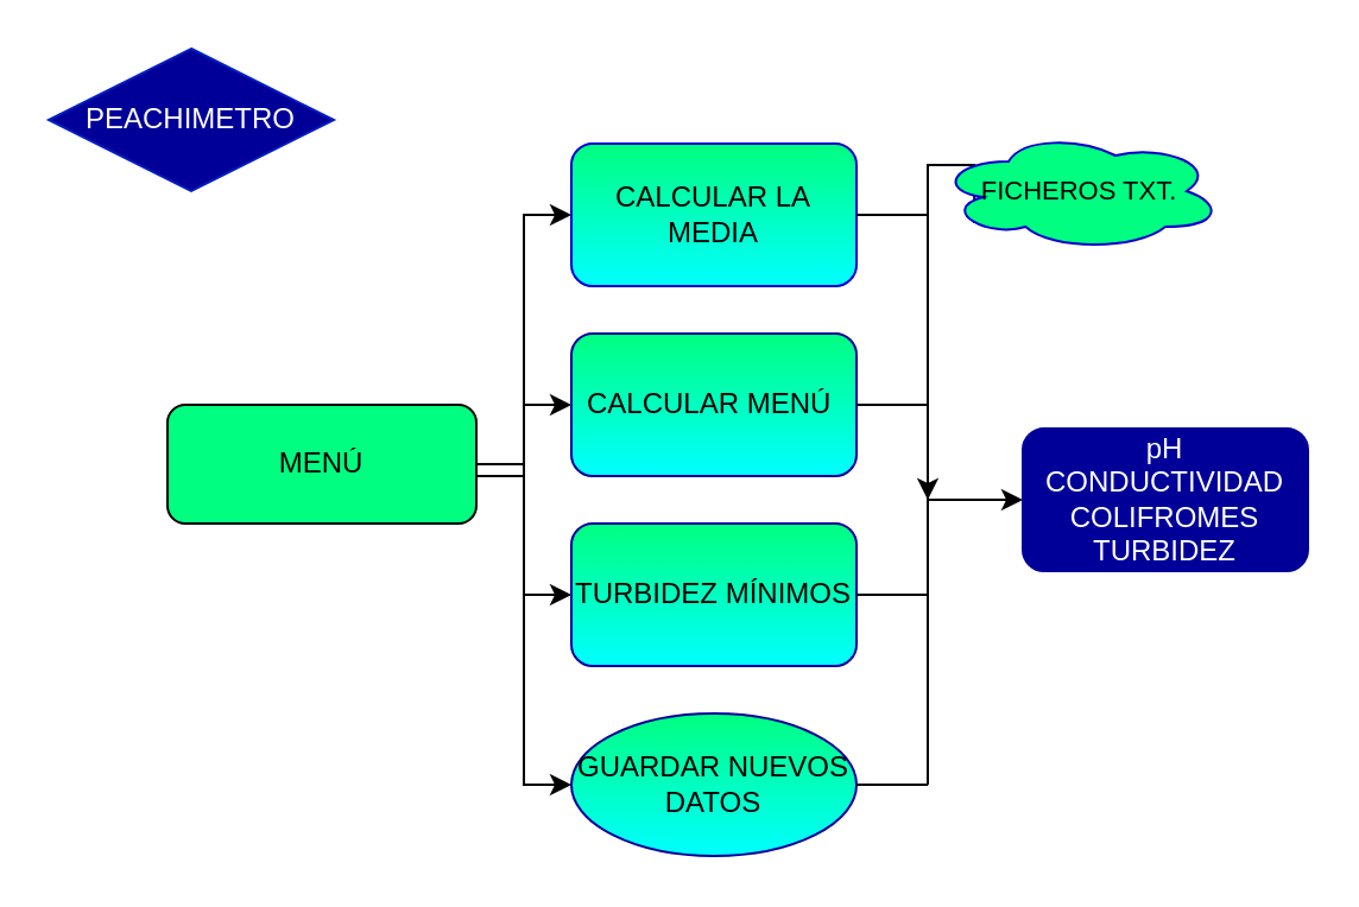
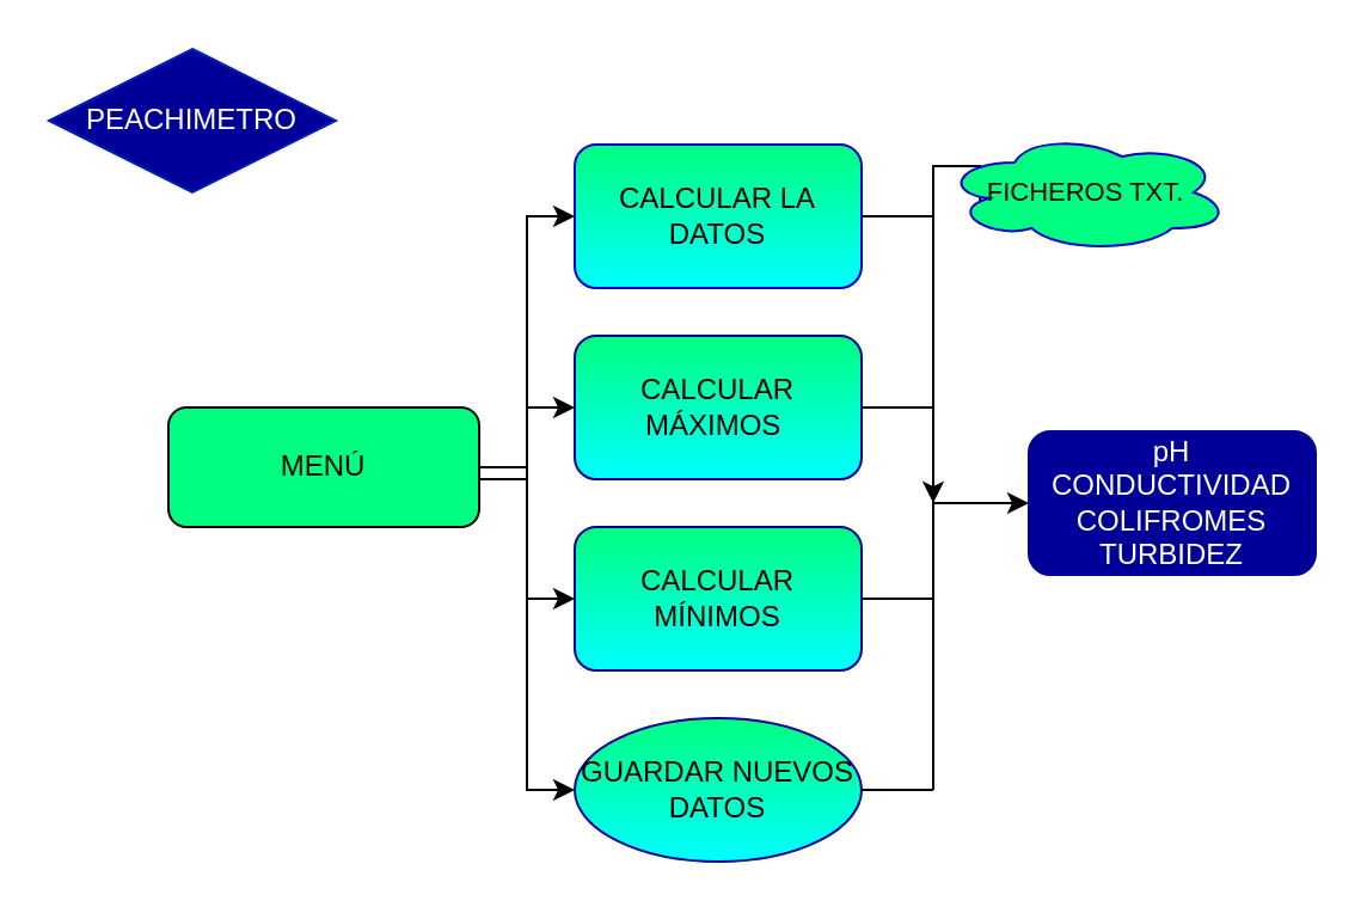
  <mxCell id="0" />
  <mxCell id="1" parent="0" />
  <mxCell id="2" value="PEACHIMETRO" style="rhombus;whiteSpace=wrap;html=1;strokeColor=#001DBC;fontColor=#ffffff;fillColor=#000099;" parent="1" vertex="1"><mxGeometry x="20" y="20" width="120" height="60" as="geometry" /></mxCell>
  <mxCell id="3" style="edgeStyle=orthogonalEdgeStyle;rounded=0;orthogonalLoop=1;jettySize=auto;html=1;exitX=1;exitY=0.5;exitDx=0;exitDy=0;entryX=0;entryY=0.5;entryDx=0;entryDy=0;" parent="1" source="7" target="8" edge="1"><mxGeometry relative="1" as="geometry"><Array as="points"><mxPoint x="220" y="90" /></Array></mxGeometry></mxCell>
  <mxCell id="4" style="edgeStyle=orthogonalEdgeStyle;rounded=0;orthogonalLoop=1;jettySize=auto;html=1;exitX=1;exitY=0.5;exitDx=0;exitDy=0;entryX=0;entryY=0.5;entryDx=0;entryDy=0;" parent="1" source="7" target="10" edge="1"><mxGeometry relative="1" as="geometry"><Array as="points"><mxPoint x="220" y="170" /></Array></mxGeometry></mxCell>
  <mxCell id="5" style="edgeStyle=orthogonalEdgeStyle;rounded=0;orthogonalLoop=1;jettySize=auto;html=1;exitX=1;exitY=0.75;exitDx=0;exitDy=0;entryX=0;entryY=0.5;entryDx=0;entryDy=0;" parent="1" source="7" target="11" edge="1"><mxGeometry relative="1" as="geometry"><Array as="points"><mxPoint x="200" y="200" /><mxPoint x="220" y="200" /><mxPoint x="220" y="250" /></Array></mxGeometry></mxCell>
  <mxCell id="6" style="edgeStyle=orthogonalEdgeStyle;rounded=0;orthogonalLoop=1;jettySize=auto;html=1;exitX=1;exitY=0.5;exitDx=0;exitDy=0;entryX=0;entryY=0.5;entryDx=0;entryDy=0;" parent="1" source="7" target="12" edge="1"><mxGeometry relative="1" as="geometry"><Array as="points"><mxPoint x="220" y="330" /></Array></mxGeometry></mxCell>
  <mxCell id="7" value="MENÚ" style="whiteSpace=wrap;html=1;rounded=1;fillColor=#00ff80;" parent="1" vertex="1"><mxGeometry x="70" y="170" width="130" height="50" as="geometry" /></mxCell>
- <mxCell id="8" value="&lt;font color=&quot;#000000&quot;&gt;CALCULAR LA MEDIA&lt;/font&gt;" style="rounded=1;whiteSpace=wrap;html=1;fillColor=#00FF80;gradientColor=#00FFFF;strokeColor=#0000CC;" parent="1" vertex="1"><mxGeometry x="240" y="60" width="120" height="60" as="geometry" /></mxCell>
+ <mxCell id="8" value="&lt;font color=&quot;#000000&quot;&gt;CALCULAR LA DATOS&lt;/font&gt;" style="rounded=1;whiteSpace=wrap;html=1;fillColor=#00FF80;gradientColor=#00FFFF;strokeColor=#0000CC;" parent="1" vertex="1"><mxGeometry x="240" y="60" width="120" height="60" as="geometry" /></mxCell>
  <mxCell id="9" style="edgeStyle=orthogonalEdgeStyle;rounded=0;orthogonalLoop=1;jettySize=auto;html=1;exitX=0;exitY=0.5;exitDx=0;exitDy=0;entryX=0;entryY=0.5;entryDx=0;entryDy=0;" parent="1" source="10" target="10" edge="1"><mxGeometry relative="1" as="geometry"><mxPoint x="220" y="200" as="targetPoint" /></mxGeometry></mxCell>
- <mxCell id="10" value="CALCULAR MENÚ&amp;nbsp;" style="rounded=1;whiteSpace=wrap;html=1;fillColor=#00FF80;gradientColor=#00FFFF;strokeColor=#000099;" parent="1" vertex="1"><mxGeometry x="240" y="140" width="120" height="60" as="geometry" /></mxCell>
- <mxCell id="11" value="TURBIDEZ MÍNIMOS" style="rounded=1;whiteSpace=wrap;html=1;fillColor=#00FF80;gradientColor=#00FFFF;strokeColor=#000099;" parent="1" vertex="1"><mxGeometry x="240" y="220" width="120" height="60" as="geometry" /></mxCell>
+ <mxCell id="10" value="CALCULAR MÁXIMOS&amp;nbsp;" style="rounded=1;whiteSpace=wrap;html=1;fillColor=#00FF80;gradientColor=#00FFFF;strokeColor=#000099;" parent="1" vertex="1"><mxGeometry x="240" y="140" width="120" height="60" as="geometry" /></mxCell>
+ <mxCell id="11" value="CALCULAR MÍNIMOS" style="rounded=1;whiteSpace=wrap;html=1;fillColor=#00FF80;gradientColor=#00FFFF;strokeColor=#000099;" parent="1" vertex="1"><mxGeometry x="240" y="220" width="120" height="60" as="geometry" /></mxCell>
  <mxCell id="12" value="GUARDAR NUEVOS DATOS" style="ellipse;whiteSpace=wrap;html=1;fillColor=#00FF80;gradientColor=#00FFFF;strokeColor=#000099;" parent="1" vertex="1"><mxGeometry x="240" y="300" width="120" height="60" as="geometry" /></mxCell>
  <mxCell id="13" value="" style="endArrow=none;html=1;exitX=1;exitY=0.5;exitDx=0;exitDy=0;" edge="1" parent="1" source="10"><mxGeometry width="50" height="50" relative="1" as="geometry"><mxPoint x="370" y="230" as="sourcePoint" /><mxPoint x="390" y="170" as="targetPoint" /></mxGeometry></mxCell>
  <mxCell id="14" value="" style="endArrow=none;html=1;exitX=1;exitY=0.5;exitDx=0;exitDy=0;" edge="1" parent="1" source="11"><mxGeometry width="50" height="50" relative="1" as="geometry"><mxPoint x="370" y="180" as="sourcePoint" /><mxPoint x="390" y="250" as="targetPoint" /><Array as="points" /></mxGeometry></mxCell>
  <mxCell id="15" value="" style="endArrow=none;html=1;exitX=1;exitY=0.5;exitDx=0;exitDy=0;" edge="1" parent="1" source="8"><mxGeometry width="50" height="50" relative="1" as="geometry"><mxPoint x="370" y="180" as="sourcePoint" /><mxPoint x="390" y="90" as="targetPoint" /><Array as="points" /></mxGeometry></mxCell>
  <mxCell id="16" value="" style="endArrow=none;html=1;exitX=1;exitY=0.5;exitDx=0;exitDy=0;" edge="1" parent="1"><mxGeometry width="50" height="50" relative="1" as="geometry"><mxPoint x="360" y="250" as="sourcePoint" /><mxPoint x="390" y="250" as="targetPoint" /><Array as="points" /></mxGeometry></mxCell>
  <mxCell id="17" value="" style="endArrow=none;html=1;exitX=1;exitY=0.5;exitDx=0;exitDy=0;" edge="1" parent="1" source="12"><mxGeometry width="50" height="50" relative="1" as="geometry"><mxPoint x="370" y="260" as="sourcePoint" /><mxPoint x="390" y="330" as="targetPoint" /><Array as="points" /></mxGeometry></mxCell>
  <mxCell id="18" value="" style="endArrow=none;html=1;" edge="1" parent="1"><mxGeometry width="50" height="50" relative="1" as="geometry"><mxPoint x="390" y="330" as="sourcePoint" /><mxPoint x="390" y="90" as="targetPoint" /><Array as="points"><mxPoint x="390" y="210" /></Array></mxGeometry></mxCell>
  <mxCell id="19" value="" style="endArrow=classic;html=1;" edge="1" parent="1"><mxGeometry width="50" height="50" relative="1" as="geometry"><mxPoint x="390" y="210" as="sourcePoint" /><mxPoint x="430" y="210" as="targetPoint" /></mxGeometry></mxCell>
  <mxCell id="20" value="pH&lt;br&gt;CONDUCTIVIDAD&lt;br&gt;COLIFROMES&lt;br&gt;TURBIDEZ" style="rounded=1;whiteSpace=wrap;html=1;strokeColor=#000099;fillColor=#000099;gradientColor=#000099;fontColor=#FFFFFF;" vertex="1" parent="1"><mxGeometry x="430" y="180" width="120" height="60" as="geometry" /></mxCell>
  <mxCell id="21" style="edgeStyle=orthogonalEdgeStyle;rounded=0;orthogonalLoop=1;jettySize=auto;html=1;exitX=0.13;exitY=0.77;exitDx=0;exitDy=0;exitPerimeter=0;fontSize=8;fontColor=#FFFFFF;" edge="1" parent="1" source="22"><mxGeometry relative="1" as="geometry"><mxPoint x="390" y="210" as="targetPoint" /><Array as="points"><mxPoint x="390" y="69" /></Array></mxGeometry></mxCell>
  <mxCell id="22" value="&lt;font style=&quot;font-size: 11px&quot;&gt;FICHEROS TXT.&lt;/font&gt;" style="ellipse;shape=cloud;whiteSpace=wrap;html=1;align=center;strokeColor=#0000CC;fillColor=#00FF80;" vertex="1" parent="1"><mxGeometry x="394" y="55" width="120" height="50" as="geometry" /></mxCell>
